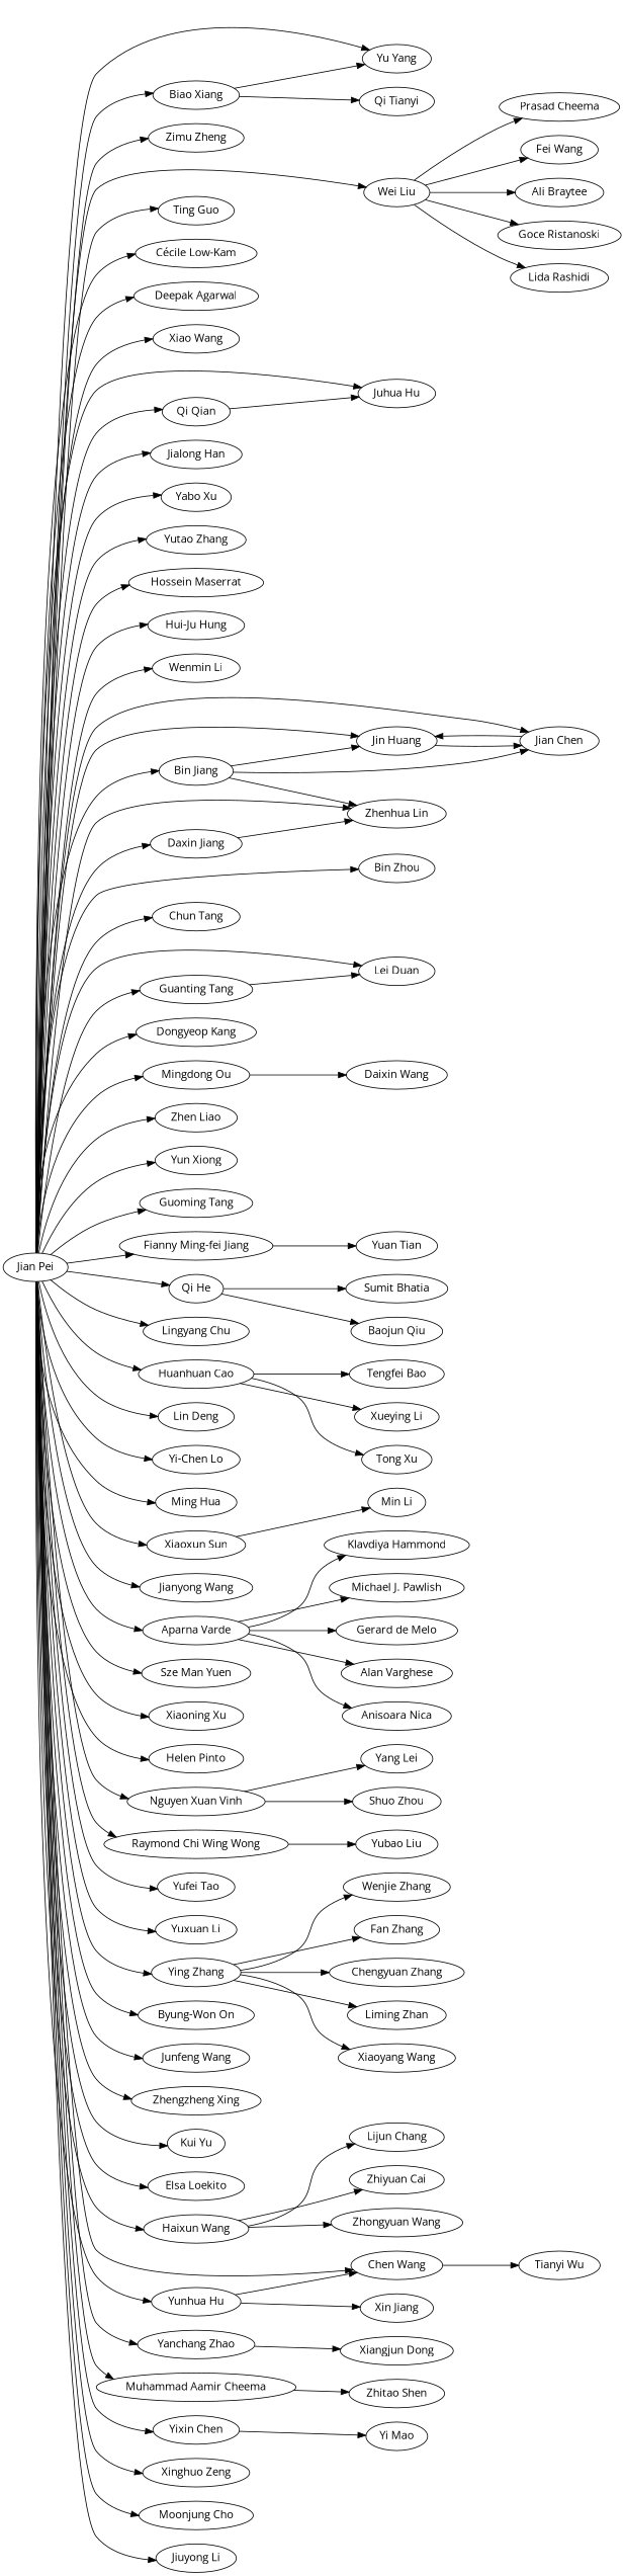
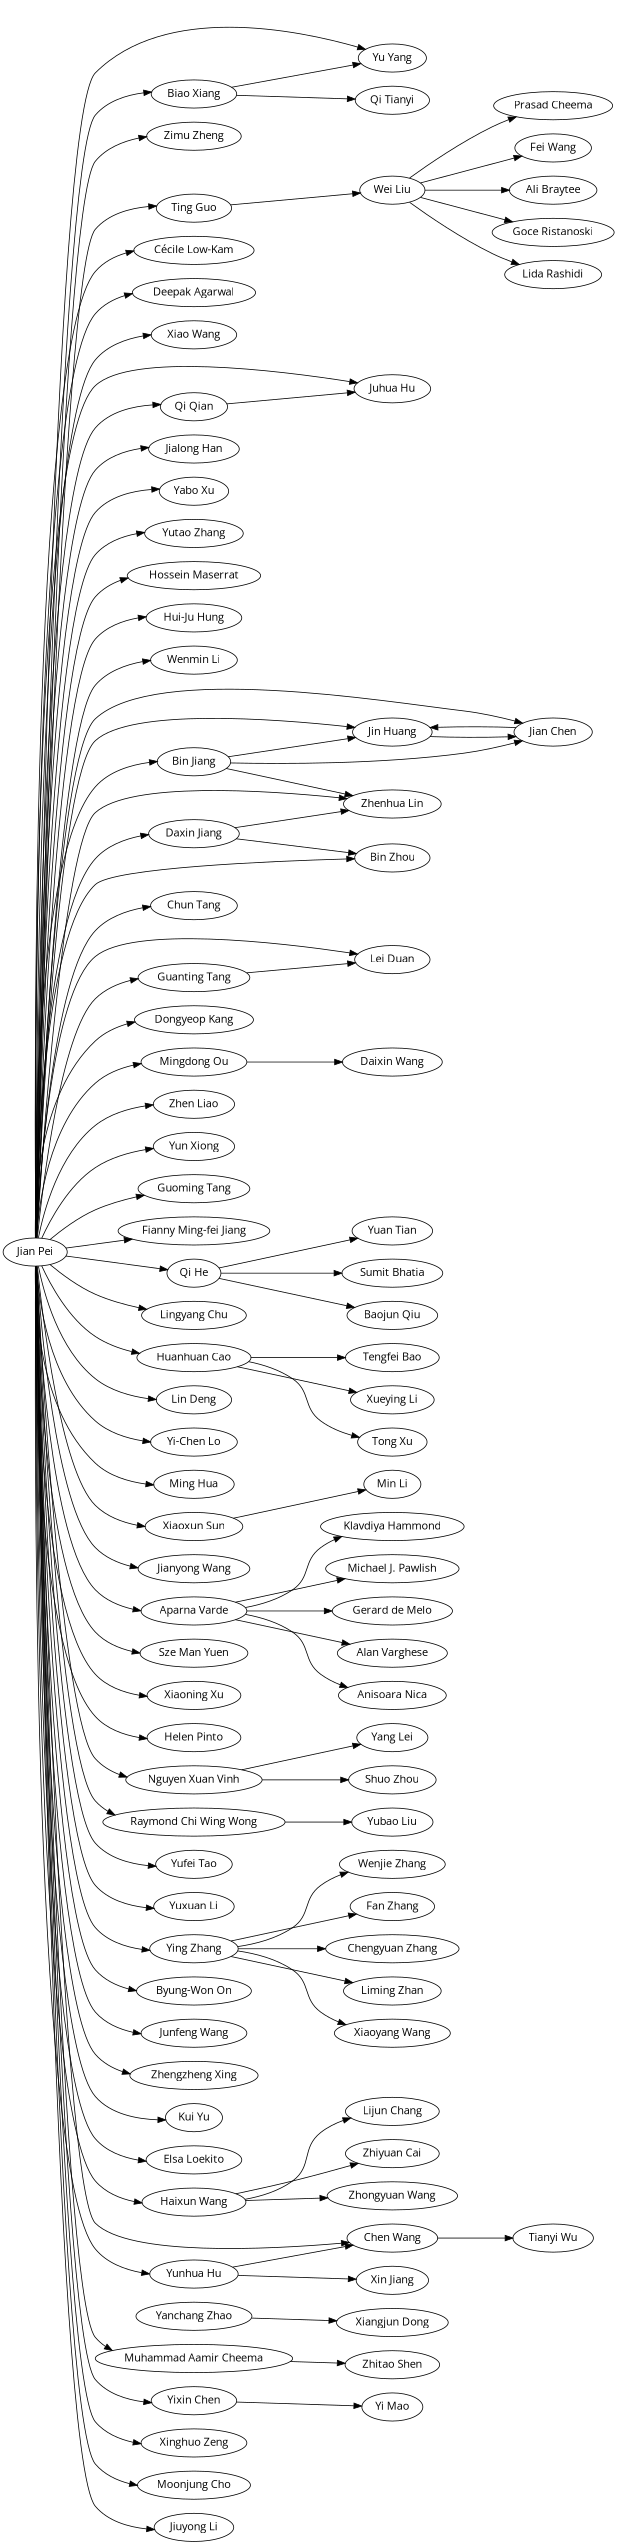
  strict digraph {
    fontname="Open Sans"
    rankdir=LR
    node [fontname="Open Sans"]
    edge [fontname="Open Sans"]
    "Jian Pei"
    "Yu Yang"
    "Zimu Zheng"
    "Wei Liu"
    "Cécile Low-Kam"
    "Deepak Agarwal"
    "Xiao Wang"
    "Qi Qian"
    "Jialong Han"
    "Yabo Xu"
    "Yutao Zhang"
    "Juhua Hu"
    "Hossein Maserrat"
    "Hui-Ju Hung"
    "Biao Xiang"
    "Wenmin Li"
    "Bin Jiang"
    "Chun Tang"
    "Lei Duan"
    "Dongyeop Kang"
    "Mingdong Ou"
    "Zhen Liao"
    "Yun Xiong"
    "Guoming Tang"
    "Fianny Ming-fei Jiang"
    "Qi He"
    "Ting Guo"
    "Lingyang Chu"
    "Huanhuan Cao"
    "Lin Deng"
    "Yi-Chen Lo"
    "Ming Hua"
    "Xiaoxun Sun"
    "Jin Huang"
    "Jianyong Wang"
    "Aparna Varde"
    "Sze Man Yuen"
    "Xiaoning Xu"
    "Helen Pinto"
    "Daxin Jiang"
    "Zhenhua Lin"
    "Nguyen Xuan Vinh"
    "Raymond Chi Wing Wong"
    "Yufei Tao"
    "Yuxuan Li"
    "Ying Zhang"
    "Byung-Won On"
    "Guanting Tang"
    "Junfeng Wang"
    "Jian Chen"
    "Zhengzheng Xing"
    "Kui Yu"
    "Elsa Loekito"
    "Haixun Wang"
    "Chen Wang"
    "Yanchang Zhao"
    "Muhammad Aamir Cheema"
    "Yixin Chen"
    "Bin Zhou"
    "Xinghuo Zeng"
    "Yunhua Hu"
    "Moonjung Cho"
    "Jiuyong Li"
    "Ali Braytee"
    "Goce Ristanoski"
    "Lida Rashidi"
    "Prasad Cheema"
    "Fei Wang"
    n69 [label="Qi Tianyi"]
    "Daixin Wang"
    "Yuan Tian"
    "Baojun Qiu"
    "Sumit Bhatia"
    "Tengfei Bao"
    "Xueying Li"
    "Tong Xu"
    "Min Li"
    "Anisoara Nica"
    "Klavdiya Hammond"
    "Michael J. Pawlish"
    "Gerard de Melo"
    "Alan Varghese"
    "Shuo Zhou"
    "Yang Lei"
    "Yubao Liu"
    "Xiaoyang Wang"
    "Wenjie Zhang"
    "Fan Zhang"
    "Chengyuan Zhang"
    "Liming Zhan"
    "Lijun Chang"
    "Zhiyuan Cai"
    "Zhongyuan Wang"
    "Tianyi Wu"
    "Xiangjun Dong"
    "Zhitao Shen"
    "Yi Mao"
    "Xin Jiang"
    "Jian Pei" -> "Yu Yang"
    "Jian Pei" -> "Zimu Zheng"
-   "Jian Pei" -> "Wei Liu"
+   "Ting Guo" -> "Wei Liu"
    "Jian Pei" -> "Cécile Low-Kam"
    "Jian Pei" -> "Deepak Agarwal"
    "Jian Pei" -> "Xiao Wang"
    "Jian Pei" -> "Qi Qian"
    "Jian Pei" -> "Jialong Han"
    "Jian Pei" -> "Yabo Xu"
    "Jian Pei" -> "Yutao Zhang"
    "Jian Pei" -> "Juhua Hu"
    "Jian Pei" -> "Hossein Maserrat"
    "Jian Pei" -> "Hui-Ju Hung"
    "Jian Pei" -> "Biao Xiang"
    "Jian Pei" -> "Wenmin Li"
    "Jian Pei" -> "Bin Jiang"
    "Jian Pei" -> "Chun Tang"
    "Jian Pei" -> "Lei Duan"
    "Jian Pei" -> "Dongyeop Kang"
    "Jian Pei" -> "Mingdong Ou"
    "Jian Pei" -> "Zhen Liao"
    "Jian Pei" -> "Yun Xiong"
    "Jian Pei" -> "Guoming Tang"
    "Jian Pei" -> "Fianny Ming-fei Jiang"
    "Jian Pei" -> "Qi He"
    "Jian Pei" -> "Ting Guo"
    "Jian Pei" -> "Lingyang Chu"
    "Jian Pei" -> "Huanhuan Cao"
    "Jian Pei" -> "Lin Deng"
    "Jian Pei" -> "Yi-Chen Lo"
    "Jian Pei" -> "Ming Hua"
    "Jian Pei" -> "Xiaoxun Sun"
    "Jian Pei" -> "Jin Huang"
    "Jian Pei" -> "Jianyong Wang"
    "Jian Pei" -> "Aparna Varde"
    "Jian Pei" -> "Sze Man Yuen"
    "Jian Pei" -> "Xiaoning Xu"
    "Jian Pei" -> "Helen Pinto"
    "Jian Pei" -> "Daxin Jiang"
    "Jian Pei" -> "Zhenhua Lin"
    "Jian Pei" -> "Nguyen Xuan Vinh"
    "Jian Pei" -> "Raymond Chi Wing Wong"
    "Jian Pei" -> "Yufei Tao"
    "Jian Pei" -> "Yuxuan Li"
    "Jian Pei" -> "Ying Zhang"
    "Jian Pei" -> "Byung-Won On"
    "Jian Pei" -> "Guanting Tang"
    "Jian Pei" -> "Junfeng Wang"
    "Jian Pei" -> "Jian Chen"
    "Jian Pei" -> "Zhengzheng Xing"
    "Jian Pei" -> "Kui Yu"
    "Jian Pei" -> "Elsa Loekito"
    "Jian Pei" -> "Haixun Wang"
    "Jian Pei" -> "Chen Wang"
-   "Jian Pei" -> "Yanchang Zhao"
    "Jian Pei" -> "Muhammad Aamir Cheema"
    "Jian Pei" -> "Yixin Chen"
    "Jian Pei" -> "Bin Zhou"
    "Jian Pei" -> "Xinghuo Zeng"
    "Jian Pei" -> "Yunhua Hu"
    "Jian Pei" -> "Moonjung Cho"
    "Jian Pei" -> "Jiuyong Li"
    "Wei Liu" -> "Ali Braytee"
    "Wei Liu" -> "Goce Ristanoski"
    "Wei Liu" -> "Lida Rashidi"
    "Wei Liu" -> "Prasad Cheema"
    "Wei Liu" -> "Fei Wang"
    "Qi Qian" -> "Juhua Hu"
    "Biao Xiang" -> "Yu Yang"
    "Biao Xiang" -> n69
    "Bin Jiang" -> "Jin Huang"
    "Bin Jiang" -> "Zhenhua Lin"
    "Bin Jiang" -> "Jian Chen"
    "Mingdong Ou" -> "Daixin Wang"
-   "Fianny Ming-fei Jiang" -> "Yuan Tian"
+   "Qi He" -> "Yuan Tian"
    "Qi He" -> "Baojun Qiu"
    "Qi He" -> "Sumit Bhatia"
    "Huanhuan Cao" -> "Tengfei Bao"
    "Huanhuan Cao" -> "Xueying Li"
    "Huanhuan Cao" -> "Tong Xu"
    "Xiaoxun Sun" -> "Min Li"
    "Jin Huang" -> "Jian Chen"
    "Aparna Varde" -> "Anisoara Nica"
    "Aparna Varde" -> "Klavdiya Hammond"
    "Aparna Varde" -> "Michael J. Pawlish"
    "Aparna Varde" -> "Gerard de Melo"
    "Aparna Varde" -> "Alan Varghese"
    "Daxin Jiang" -> "Zhenhua Lin"
+   "Daxin Jiang" -> "Bin Zhou"
    "Nguyen Xuan Vinh" -> "Shuo Zhou"
    "Nguyen Xuan Vinh" -> "Yang Lei"
    "Raymond Chi Wing Wong" -> "Yubao Liu"
    "Ying Zhang" -> "Xiaoyang Wang"
    "Ying Zhang" -> "Wenjie Zhang"
    "Ying Zhang" -> "Fan Zhang"
    "Ying Zhang" -> "Chengyuan Zhang"
    "Ying Zhang" -> "Liming Zhan"
    "Guanting Tang" -> "Lei Duan"
    "Jian Chen" -> "Jin Huang"
    "Haixun Wang" -> "Lijun Chang"
    "Haixun Wang" -> "Zhiyuan Cai"
    "Haixun Wang" -> "Zhongyuan Wang"
    "Chen Wang" -> "Tianyi Wu"
    "Yanchang Zhao" -> "Xiangjun Dong"
    "Muhammad Aamir Cheema" -> "Zhitao Shen"
    "Yixin Chen" -> "Yi Mao"
    "Yunhua Hu" -> "Chen Wang"
    "Yunhua Hu" -> "Xin Jiang"
  }
